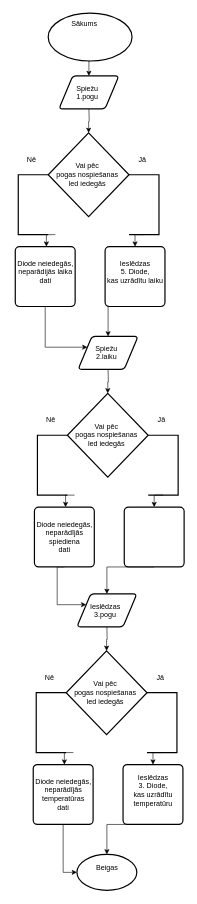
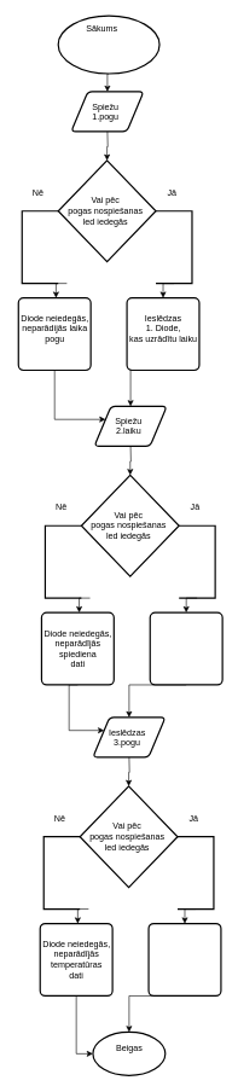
  <mxCell id="0" />
  <mxCell id="1" parent="0" />
  <mxCell id="2" style="edgeStyle=orthogonalEdgeStyle;rounded=0;orthogonalLoop=1;jettySize=auto;html=1;exitX=0.5;exitY=1;exitDx=0;exitDy=0;exitPerimeter=0;entryX=0.5;entryY=0;entryDx=0;entryDy=0;" edge="1" parent="1" source="3" target="15"><mxGeometry relative="1" as="geometry" /></mxCell>
  <mxCell id="3" value="" style="strokeWidth=2;html=1;shape=mxgraph.flowchart.start_1;whiteSpace=wrap;" vertex="1" parent="1"><mxGeometry x="80" width="140" height="80" as="geometry" y="20" /></mxCell>
  <mxCell id="4" value="&lt;div&gt;Sākums&lt;/div&gt;&lt;div&gt;&lt;br&gt;&lt;/div&gt;" style="text;html=1;align=center;verticalAlign=middle;resizable=0;points=[];;autosize=1;" vertex="1" parent="1"><mxGeometry x="110" y="30" width="60" height="30" as="geometry" /></mxCell>
  <mxCell id="5" value="" style="strokeWidth=2;html=1;shape=mxgraph.flowchart.decision;whiteSpace=wrap;" vertex="1" parent="1"><mxGeometry x="80" y="220" width="135" height="140" as="geometry" /></mxCell>
  <mxCell id="6" style="edgeStyle=orthogonalEdgeStyle;rounded=0;orthogonalLoop=1;jettySize=auto;html=1;exitX=0.5;exitY=1;exitDx=0;exitDy=0;entryX=0.5;entryY=0;entryDx=0;entryDy=0;" edge="1" parent="1" source="7" target="31"><mxGeometry relative="1" as="geometry"><Array as="points"><mxPoint x="180" y="510" /></Array></mxGeometry></mxCell>
  <mxCell id="7" value="" style="rounded=1;whiteSpace=wrap;html=1;absoluteArcSize=1;arcSize=14;strokeWidth=2;" vertex="1" parent="1"><mxGeometry x="175" y="410" width="100" height="100" as="geometry" /></mxCell>
  <mxCell id="8" value="" style="strokeWidth=2;html=1;shape=mxgraph.flowchart.annotation_1;align=left;pointerEvents=1;direction=east;" vertex="1" parent="1"><mxGeometry x="30" y="290" width="50" height="100" as="geometry" /></mxCell>
  <mxCell id="9" style="edgeStyle=orthogonalEdgeStyle;rounded=0;orthogonalLoop=1;jettySize=auto;html=1;exitX=0.5;exitY=0;exitDx=0;exitDy=0;exitPerimeter=0;entryX=0.5;entryY=0;entryDx=0;entryDy=0;" edge="1" parent="1" source="10" target="7"><mxGeometry relative="1" as="geometry" /></mxCell>
  <mxCell id="10" value="" style="strokeWidth=2;html=1;shape=mxgraph.flowchart.annotation_1;align=left;pointerEvents=1;direction=west;" vertex="1" parent="1"><mxGeometry x="215" y="290" width="50" height="100" as="geometry" /></mxCell>
  <mxCell id="11" value="&lt;div&gt;Jā&lt;/div&gt;" style="text;html=1;align=center;verticalAlign=middle;resizable=0;points=[];;autosize=1;" vertex="1" parent="1"><mxGeometry x="222" y="255" width="30" height="20" as="geometry" /></mxCell>
  <mxCell id="12" value="Nē" style="text;html=1;align=center;verticalAlign=middle;resizable=0;points=[];;autosize=1;" vertex="1" parent="1"><mxGeometry x="37" y="255" width="30" height="20" as="geometry" /></mxCell>
- <mxCell id="13" value="&lt;div&gt;Ieslēdzas &lt;br&gt;&lt;/div&gt;&lt;div&gt;5. Diode, &lt;br&gt;&lt;/div&gt;&lt;div&gt;kas uzrādītu laiku&lt;/div&gt;&lt;div&gt;&lt;br&gt;&lt;/div&gt;" style="text;html=1;align=center;verticalAlign=middle;resizable=0;points=[];;autosize=1;" vertex="1" parent="1"><mxGeometry x="170" y="430" width="110" height="60" as="geometry" /></mxCell>
+ <mxCell id="13" value="&lt;div&gt;Ieslēdzas &lt;br&gt;&lt;/div&gt;&lt;div&gt;1. Diode, &lt;br&gt;&lt;/div&gt;&lt;div&gt;kas uzrādītu laiku&lt;/div&gt;&lt;div&gt;&lt;br&gt;&lt;/div&gt;" style="text;html=1;align=center;verticalAlign=middle;resizable=0;points=[];;autosize=1;" vertex="1" parent="1"><mxGeometry x="170" y="430" width="110" height="60" as="geometry" /></mxCell>
  <mxCell id="14" value="" style="edgeStyle=orthogonalEdgeStyle;rounded=0;orthogonalLoop=1;jettySize=auto;html=1;" edge="1" parent="1" target="5"><mxGeometry relative="1" as="geometry"><mxPoint x="148" y="180" as="sourcePoint" /></mxGeometry></mxCell>
  <mxCell id="15" value="" style="shape=parallelogram;html=1;strokeWidth=2;perimeter=parallelogramPerimeter;whiteSpace=wrap;rounded=1;arcSize=12;size=0.23;" vertex="1" parent="1"><mxGeometry x="98" y="125" width="100" height="55" as="geometry" /></mxCell>
  <mxCell id="16" value="&lt;div&gt;Spiežu &lt;br&gt;&lt;/div&gt;&lt;div&gt;1.pogu&lt;/div&gt;&lt;div&gt;&lt;br&gt;&lt;/div&gt;" style="text;html=1;align=center;verticalAlign=middle;resizable=0;points=[];;autosize=1;" vertex="1" parent="1"><mxGeometry x="119.5" y="135" width="50" height="50" as="geometry" /></mxCell>
  <mxCell id="17" value="&lt;div&gt;Vai pēc &lt;br&gt;&lt;/div&gt;&lt;div&gt;pogas nospiešanas&lt;/div&gt;&lt;div&gt;led iedegās&lt;/div&gt;" style="text;html=1;align=center;verticalAlign=middle;resizable=0;points=[];;autosize=1;" vertex="1" parent="1"><mxGeometry x="84.5" y="265" width="120" height="50" as="geometry" /></mxCell>
  <mxCell id="18" value="" style="edgeStyle=orthogonalEdgeStyle;rounded=0;orthogonalLoop=1;jettySize=auto;html=1;entryX=0;entryY=0.25;entryDx=0;entryDy=0;" edge="1" parent="1" source="19" target="31"><mxGeometry relative="1" as="geometry"><mxPoint x="75" y="590" as="targetPoint" /><Array as="points"><mxPoint x="75" y="578" /></Array></mxGeometry></mxCell>
  <mxCell id="19" value="" style="rounded=1;whiteSpace=wrap;html=1;absoluteArcSize=1;arcSize=14;strokeWidth=2;" vertex="1" parent="1"><mxGeometry x="25" y="410" width="100" height="100" as="geometry" /></mxCell>
- <mxCell id="20" value="&lt;div&gt;Diode neiedegās,&lt;/div&gt;&lt;div&gt;neparādijās laika&lt;br&gt;&lt;/div&gt;&lt;div&gt; dati&lt;br&gt;&lt;/div&gt;&lt;div&gt;&lt;br&gt;&lt;/div&gt;" style="text;html=1;align=center;verticalAlign=middle;resizable=0;points=[];;autosize=1;" vertex="1" parent="1"><mxGeometry x="20" y="430" width="110" height="60" as="geometry" /></mxCell>
+ <mxCell id="20" value="&lt;div&gt;Diode neiedegās,&lt;/div&gt;&lt;div&gt;neparādijās laika&lt;br&gt;&lt;/div&gt;&lt;div&gt; pogu&lt;br&gt;&lt;/div&gt;&lt;div&gt;&lt;br&gt;&lt;/div&gt;" style="text;html=1;align=center;verticalAlign=middle;resizable=0;points=[];;autosize=1;" vertex="1" parent="1"><mxGeometry x="20" y="430" width="110" height="60" as="geometry" /></mxCell>
  <mxCell id="21" style="edgeStyle=orthogonalEdgeStyle;rounded=0;orthogonalLoop=1;jettySize=auto;html=1;exitX=0.5;exitY=0;exitDx=0;exitDy=0;exitPerimeter=0;entryX=0.5;entryY=0;entryDx=0;entryDy=0;" edge="1" parent="1"><mxGeometry relative="1" as="geometry"><mxPoint x="92" y="390" as="sourcePoint" /><mxPoint x="77" y="410" as="targetPoint" /></mxGeometry></mxCell>
  <mxCell id="22" value="" style="strokeWidth=2;html=1;shape=mxgraph.flowchart.decision;whiteSpace=wrap;" vertex="1" parent="1"><mxGeometry x="112" y="655" width="135" height="140" as="geometry" /></mxCell>
  <mxCell id="23" style="edgeStyle=orthogonalEdgeStyle;rounded=0;orthogonalLoop=1;jettySize=auto;html=1;exitX=0.5;exitY=1;exitDx=0;exitDy=0;entryX=0.5;entryY=0;entryDx=0;entryDy=0;" edge="1" parent="1" source="24" target="48"><mxGeometry relative="1" as="geometry"><Array as="points"><mxPoint x="178" y="945" /></Array></mxGeometry></mxCell>
  <mxCell id="24" value="" style="rounded=1;whiteSpace=wrap;html=1;absoluteArcSize=1;arcSize=14;strokeWidth=2;" vertex="1" parent="1"><mxGeometry x="207" y="845" width="100" height="100" as="geometry" /></mxCell>
  <mxCell id="25" value="" style="strokeWidth=2;html=1;shape=mxgraph.flowchart.annotation_1;align=left;pointerEvents=1;direction=east;" vertex="1" parent="1"><mxGeometry x="62" y="725" width="50" height="100" as="geometry" /></mxCell>
  <mxCell id="26" style="edgeStyle=orthogonalEdgeStyle;rounded=0;orthogonalLoop=1;jettySize=auto;html=1;exitX=0.5;exitY=0;exitDx=0;exitDy=0;exitPerimeter=0;entryX=0.5;entryY=0;entryDx=0;entryDy=0;" edge="1" parent="1" source="27" target="24"><mxGeometry relative="1" as="geometry" /></mxCell>
  <mxCell id="27" value="" style="strokeWidth=2;html=1;shape=mxgraph.flowchart.annotation_1;align=left;pointerEvents=1;direction=west;" vertex="1" parent="1"><mxGeometry x="247" y="725" width="50" height="100" as="geometry" /></mxCell>
  <mxCell id="28" value="&lt;div&gt;Jā&lt;/div&gt;" style="text;html=1;align=center;verticalAlign=middle;resizable=0;points=[];;autosize=1;" vertex="1" parent="1"><mxGeometry x="254" y="690" width="30" height="20" as="geometry" /></mxCell>
  <mxCell id="29" value="Nē" style="text;html=1;align=center;verticalAlign=middle;resizable=0;points=[];;autosize=1;" vertex="1" parent="1"><mxGeometry x="69" y="690" width="30" height="20" as="geometry" /></mxCell>
  <mxCell id="30" value="" style="edgeStyle=orthogonalEdgeStyle;rounded=0;orthogonalLoop=1;jettySize=auto;html=1;" edge="1" parent="1" target="22"><mxGeometry relative="1" as="geometry"><mxPoint x="180" y="615" as="sourcePoint" /></mxGeometry></mxCell>
  <mxCell id="31" value="" style="shape=parallelogram;html=1;strokeWidth=2;perimeter=parallelogramPerimeter;whiteSpace=wrap;rounded=1;arcSize=12;size=0.23;" vertex="1" parent="1"><mxGeometry x="130" y="560" width="100" height="55" as="geometry" /></mxCell>
  <mxCell id="32" value="&lt;div&gt;Spiežu &lt;br&gt;&lt;/div&gt;&lt;div&gt;2.laiku&lt;/div&gt;&lt;div&gt;&lt;br&gt;&lt;/div&gt;" style="text;html=1;align=center;verticalAlign=middle;resizable=0;points=[];;autosize=1;" vertex="1" parent="1"><mxGeometry x="151.5" y="570" width="50" height="50" as="geometry" /></mxCell>
  <mxCell id="33" value="&lt;div&gt;Vai pēc &lt;br&gt;&lt;/div&gt;&lt;div&gt;pogas nospiešanas&lt;/div&gt;&lt;div&gt;led iedegās&lt;/div&gt;" style="text;html=1;align=center;verticalAlign=middle;resizable=0;points=[];;autosize=1;" vertex="1" parent="1"><mxGeometry x="116.5" y="700" width="120" height="50" as="geometry" /></mxCell>
  <mxCell id="34" style="edgeStyle=orthogonalEdgeStyle;rounded=0;orthogonalLoop=1;jettySize=auto;html=1;exitX=0.5;exitY=1;exitDx=0;exitDy=0;entryX=0;entryY=0.25;entryDx=0;entryDy=0;" edge="1" parent="1" source="35" target="48"><mxGeometry relative="1" as="geometry"><Array as="points"><mxPoint x="95" y="945" /><mxPoint x="95" y="1008" /></Array></mxGeometry></mxCell>
  <mxCell id="35" value="" style="rounded=1;whiteSpace=wrap;html=1;absoluteArcSize=1;arcSize=14;strokeWidth=2;" vertex="1" parent="1"><mxGeometry x="57" y="845" width="100" height="100" as="geometry" /></mxCell>
  <mxCell id="36" value="&lt;div&gt;Diode neiedegās,&lt;/div&gt;&lt;div&gt;neparādījās &lt;br&gt;&lt;/div&gt;&lt;div&gt;spiediena&lt;br&gt;&lt;/div&gt;&lt;div&gt;dati&lt;br&gt;&lt;/div&gt;" style="text;html=1;align=center;verticalAlign=middle;resizable=0;points=[];;autosize=1;" vertex="1" parent="1"><mxGeometry x="52" y="865" width="110" height="60" as="geometry" /></mxCell>
  <mxCell id="37" style="edgeStyle=orthogonalEdgeStyle;rounded=0;orthogonalLoop=1;jettySize=auto;html=1;exitX=0.5;exitY=0;exitDx=0;exitDy=0;exitPerimeter=0;entryX=0.5;entryY=0;entryDx=0;entryDy=0;" edge="1" parent="1"><mxGeometry relative="1" as="geometry"><mxPoint x="124" y="825" as="sourcePoint" /><mxPoint x="109" y="845" as="targetPoint" /></mxGeometry></mxCell>
  <mxCell id="38" value="" style="strokeWidth=2;html=1;shape=mxgraph.flowchart.decision;whiteSpace=wrap;" vertex="1" parent="1"><mxGeometry x="110" y="1085" width="135" height="140" as="geometry" /></mxCell>
  <mxCell id="39" style="edgeStyle=orthogonalEdgeStyle;rounded=0;orthogonalLoop=1;jettySize=auto;html=1;exitX=0.5;exitY=1;exitDx=0;exitDy=0;entryX=0.5;entryY=0;entryDx=0;entryDy=0;entryPerimeter=0;" edge="1" parent="1" source="40" target="55"><mxGeometry relative="1" as="geometry"><Array as="points"><mxPoint x="178" y="1375" /></Array></mxGeometry></mxCell>
  <mxCell id="40" value="" style="rounded=1;whiteSpace=wrap;html=1;absoluteArcSize=1;arcSize=14;strokeWidth=2;" vertex="1" parent="1"><mxGeometry x="205" y="1275" width="100" height="100" as="geometry" /></mxCell>
  <mxCell id="41" value="" style="strokeWidth=2;html=1;shape=mxgraph.flowchart.annotation_1;align=left;pointerEvents=1;direction=east;" vertex="1" parent="1"><mxGeometry x="60" y="1155" width="50" height="100" as="geometry" /></mxCell>
  <mxCell id="42" style="edgeStyle=orthogonalEdgeStyle;rounded=0;orthogonalLoop=1;jettySize=auto;html=1;exitX=0.5;exitY=0;exitDx=0;exitDy=0;exitPerimeter=0;entryX=0.5;entryY=0;entryDx=0;entryDy=0;" edge="1" parent="1" source="43" target="40"><mxGeometry relative="1" as="geometry" /></mxCell>
  <mxCell id="43" value="" style="strokeWidth=2;html=1;shape=mxgraph.flowchart.annotation_1;align=left;pointerEvents=1;direction=west;" vertex="1" parent="1"><mxGeometry x="245" y="1155" width="50" height="100" as="geometry" /></mxCell>
  <mxCell id="44" value="&lt;div&gt;Jā&lt;/div&gt;" style="text;html=1;align=center;verticalAlign=middle;resizable=0;points=[];;autosize=1;" vertex="1" parent="1"><mxGeometry x="252" y="1120" width="30" height="20" as="geometry" /></mxCell>
  <mxCell id="45" value="Nē" style="text;html=1;align=center;verticalAlign=middle;resizable=0;points=[];;autosize=1;" vertex="1" parent="1"><mxGeometry x="67" y="1120" width="30" height="20" as="geometry" /></mxCell>
- <mxCell id="46" value="&lt;div&gt;Ieslēdzas &lt;br&gt;&lt;/div&gt;&lt;div&gt;3. Diode, &lt;br&gt;&lt;/div&gt;&lt;div&gt;kas uzrādītu &lt;br&gt;&lt;/div&gt;&lt;div&gt;temperatūru&lt;br&gt;&lt;/div&gt;&lt;div&gt;&lt;br&gt;&lt;/div&gt;" style="text;html=1;align=center;verticalAlign=middle;resizable=0;points=[];;autosize=1;" vertex="1" parent="1"><mxGeometry x="215" y="1285" width="80" height="80" as="geometry" /></mxCell>
  <mxCell id="47" value="" style="edgeStyle=orthogonalEdgeStyle;rounded=0;orthogonalLoop=1;jettySize=auto;html=1;" edge="1" parent="1" target="38"><mxGeometry relative="1" as="geometry"><mxPoint x="178" y="1045" as="sourcePoint" /></mxGeometry></mxCell>
  <mxCell id="48" value="" style="shape=parallelogram;html=1;strokeWidth=2;perimeter=parallelogramPerimeter;whiteSpace=wrap;rounded=1;arcSize=12;size=0.23;" vertex="1" parent="1"><mxGeometry x="128" y="990" width="100" height="55" as="geometry" /></mxCell>
  <mxCell id="49" value="&lt;div&gt;Ieslēdzas &lt;br&gt;&lt;/div&gt;&lt;div&gt;3.pogu&lt;/div&gt;&lt;div&gt;&lt;br&gt;&lt;/div&gt;" style="text;html=1;align=center;verticalAlign=middle;resizable=0;points=[];;autosize=1;" vertex="1" parent="1"><mxGeometry x="149.5" y="1000" width="50" height="50" as="geometry" /></mxCell>
  <mxCell id="50" value="&lt;div&gt;Vai pēc &lt;br&gt;&lt;/div&gt;&lt;div&gt;pogas nospiešanas&lt;/div&gt;&lt;div&gt;led iedegās&lt;/div&gt;" style="text;html=1;align=center;verticalAlign=middle;resizable=0;points=[];;autosize=1;" vertex="1" parent="1"><mxGeometry x="114.5" y="1130" width="120" height="50" as="geometry" /></mxCell>
  <mxCell id="51" style="edgeStyle=orthogonalEdgeStyle;rounded=0;orthogonalLoop=1;jettySize=auto;html=1;exitX=0.5;exitY=1;exitDx=0;exitDy=0;entryX=0;entryY=0.5;entryDx=0;entryDy=0;entryPerimeter=0;" edge="1" parent="1" source="52" target="55"><mxGeometry relative="1" as="geometry" /></mxCell>
  <mxCell id="52" value="" style="rounded=1;whiteSpace=wrap;html=1;absoluteArcSize=1;arcSize=14;strokeWidth=2;" vertex="1" parent="1"><mxGeometry x="55" y="1275" width="100" height="100" as="geometry" /></mxCell>
  <mxCell id="53" value="&lt;div&gt;Diode neiedegās,&lt;/div&gt;&lt;div&gt;neparādījās &lt;br&gt;&lt;/div&gt;&lt;div&gt;temperatūras&lt;/div&gt;&lt;div&gt;dati&lt;/div&gt;" style="text;html=1;align=center;verticalAlign=middle;resizable=0;points=[];;autosize=1;" vertex="1" parent="1"><mxGeometry x="50" y="1295" width="110" height="60" as="geometry" /></mxCell>
  <mxCell id="54" style="edgeStyle=orthogonalEdgeStyle;rounded=0;orthogonalLoop=1;jettySize=auto;html=1;exitX=0.5;exitY=0;exitDx=0;exitDy=0;exitPerimeter=0;entryX=0.5;entryY=0;entryDx=0;entryDy=0;" edge="1" parent="1"><mxGeometry relative="1" as="geometry"><mxPoint x="122" y="1255" as="sourcePoint" /><mxPoint x="107" y="1275" as="targetPoint" /></mxGeometry></mxCell>
  <mxCell id="55" value="" style="strokeWidth=2;html=1;shape=mxgraph.flowchart.start_1;whiteSpace=wrap;" vertex="1" parent="1"><mxGeometry x="128" y="1425" width="100" height="60" as="geometry" /></mxCell>
  <mxCell id="56" value="&lt;div&gt;Beigas&lt;/div&gt;&lt;div&gt;&lt;br&gt;&lt;/div&gt;" style="text;html=1;align=center;verticalAlign=middle;resizable=0;points=[];;autosize=1;" vertex="1" parent="1"><mxGeometry x="153" y="1440" width="50" height="30" as="geometry" /></mxCell>
